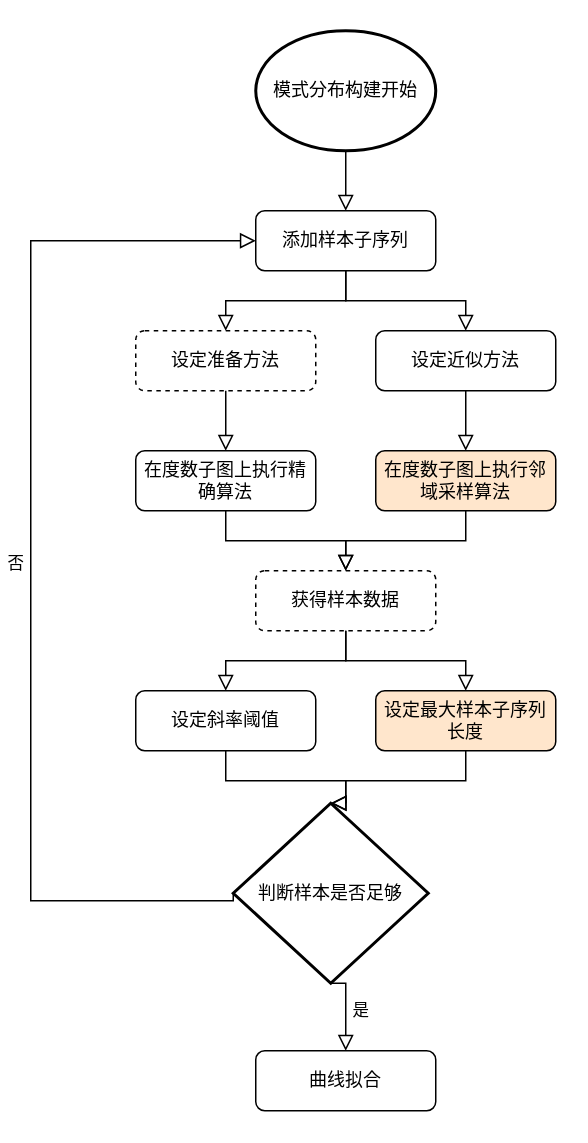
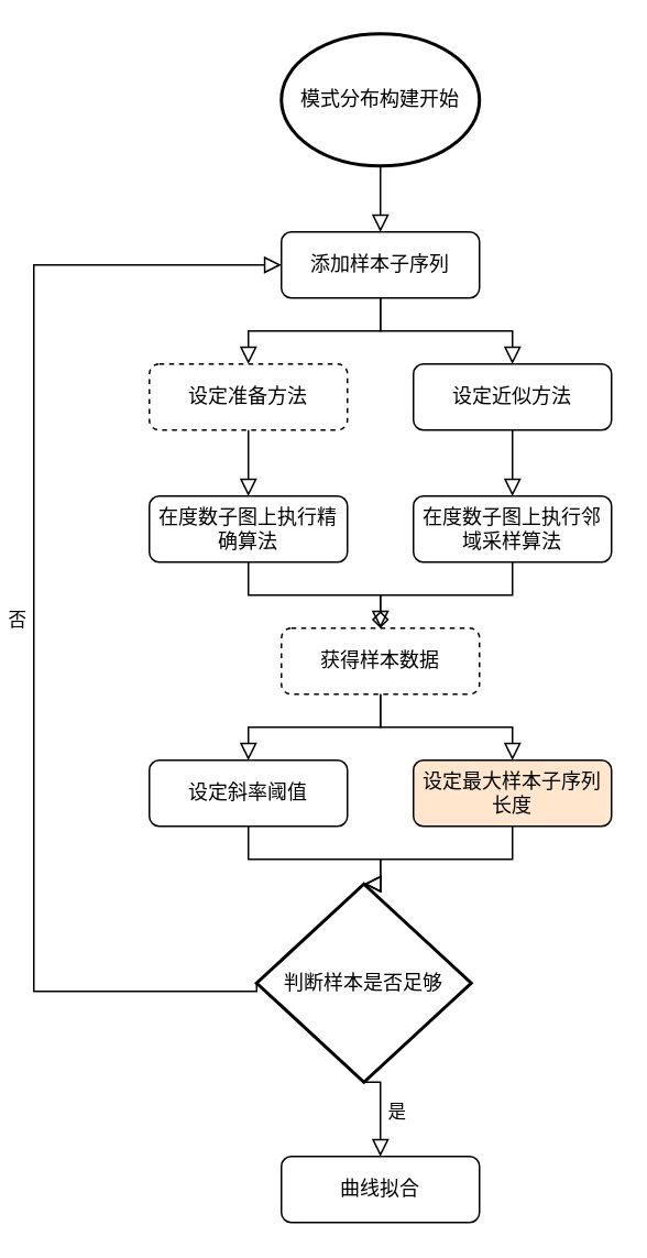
  <mxCell id="0" />
  <mxCell id="1" parent="0" />
  <mxCell id="2" value="模式分布构建开始" style="strokeWidth=2;html=1;shape=mxgraph.flowchart.start_1;whiteSpace=wrap;" vertex="1" parent="1"><mxGeometry x="170" y="20" width="120" height="80" as="geometry" /></mxCell>
  <mxCell id="3" value="添加样本子序列" style="rounded=1;whiteSpace=wrap;html=1;fontSize=12;glass=0;strokeWidth=1;shadow=0;" vertex="1" parent="1"><mxGeometry x="170" y="140" width="120" height="40" as="geometry" /></mxCell>
  <mxCell id="4" value="设定准备方法" style="rounded=1;whiteSpace=wrap;html=1;fontSize=12;glass=0;strokeWidth=1;shadow=0;dashed=1;" vertex="1" parent="1"><mxGeometry x="90" y="220" width="120" height="40" as="geometry" /></mxCell>
  <mxCell id="5" value="设定近似方法" style="rounded=1;whiteSpace=wrap;html=1;fontSize=12;glass=0;strokeWidth=1;shadow=0;" vertex="1" parent="1"><mxGeometry x="250" y="220" width="120" height="40" as="geometry" /></mxCell>
  <mxCell id="6" value="在度数子图上执行精确算法" style="rounded=1;whiteSpace=wrap;html=1;fontSize=12;glass=0;strokeWidth=1;shadow=0;" vertex="1" parent="1"><mxGeometry x="90" y="300" width="120" height="40" as="geometry" /></mxCell>
- <mxCell id="7" value="在度数子图上执行邻域采样算法" style="rounded=1;whiteSpace=wrap;html=1;fontSize=12;glass=0;strokeWidth=1;shadow=0;fillColor=#ffe6cc;" vertex="1" parent="1"><mxGeometry x="250" y="300" width="120" height="40" as="geometry" /></mxCell>
+ <mxCell id="7" value="在度数子图上执行邻域采样算法" style="rounded=1;whiteSpace=wrap;html=1;fontSize=12;glass=0;strokeWidth=1;shadow=0;" vertex="1" parent="1"><mxGeometry x="250" y="300" width="120" height="40" as="geometry" /></mxCell>
  <mxCell id="8" value="获得样本数据" style="rounded=1;whiteSpace=wrap;html=1;fontSize=12;glass=0;strokeWidth=1;shadow=0;dashed=1;" vertex="1" parent="1"><mxGeometry x="170" y="380" width="120" height="40" as="geometry" /></mxCell>
  <mxCell id="9" value="设定斜率阈值" style="rounded=1;whiteSpace=wrap;html=1;fontSize=12;glass=0;strokeWidth=1;shadow=0;" vertex="1" parent="1"><mxGeometry x="90" y="460" width="120" height="40" as="geometry" /></mxCell>
  <mxCell id="10" value="设定最大样本子序列长度" style="rounded=1;whiteSpace=wrap;html=1;fontSize=12;glass=0;strokeWidth=1;shadow=0;fillColor=#ffe6cc;" vertex="1" parent="1"><mxGeometry x="250" y="460" width="120" height="40" as="geometry" /></mxCell>
  <mxCell id="11" value="判断样本是否足够" style="strokeWidth=2;html=1;shape=mxgraph.flowchart.decision;whiteSpace=wrap;" vertex="1" parent="1"><mxGeometry x="155" y="535" width="130" height="120" as="geometry" /></mxCell>
  <mxCell id="12" value="否" style="edgeStyle=orthogonalEdgeStyle;rounded=0;html=1;jettySize=auto;orthogonalLoop=1;fontSize=11;endArrow=block;endFill=0;endSize=8;strokeWidth=1;shadow=0;labelBackgroundColor=none;exitX=0;exitY=0.5;exitDx=0;exitDy=0;entryX=0;entryY=0.5;entryDx=0;entryDy=0;exitPerimeter=0;" edge="1" parent="1" source="11" target="3"><mxGeometry y="10" relative="1" as="geometry"><mxPoint as="offset" /><mxPoint x="90" y="360" as="targetPoint" /><Array as="points"><mxPoint x="20" y="600" /><mxPoint x="20" y="160" /></Array><mxPoint x="90" y="540" as="sourcePoint" /></mxGeometry></mxCell>
  <mxCell id="13" value="曲线拟合" style="rounded=1;whiteSpace=wrap;html=1;fontSize=12;glass=0;strokeWidth=1;shadow=0;" vertex="1" parent="1"><mxGeometry x="170" y="700" width="120" height="40" as="geometry" /></mxCell>
  <mxCell id="14" value="是" style="edgeStyle=orthogonalEdgeStyle;rounded=0;html=1;jettySize=auto;orthogonalLoop=1;fontSize=11;endArrow=block;endFill=0;endSize=8;strokeWidth=1;shadow=0;labelBackgroundColor=none;exitX=0.5;exitY=1;exitDx=0;exitDy=0;entryX=0.5;entryY=0;entryDx=0;entryDy=0;exitPerimeter=0;" edge="1" parent="1" source="11" target="13"><mxGeometry y="10" relative="1" as="geometry"><mxPoint as="offset" /><mxPoint x="180" y="170" as="targetPoint" /><Array as="points"><mxPoint x="230" y="660" /><mxPoint x="230" y="660" /></Array><mxPoint x="175" y="610" as="sourcePoint" /></mxGeometry></mxCell>
  <mxCell id="15" value="" style="edgeStyle=orthogonalEdgeStyle;rounded=0;html=1;jettySize=auto;orthogonalLoop=1;fontSize=11;endArrow=block;endFill=0;endSize=8;strokeWidth=1;shadow=0;labelBackgroundColor=none;exitX=0.5;exitY=1;exitDx=0;exitDy=0;entryX=0.5;entryY=0;entryDx=0;entryDy=0;exitPerimeter=0;" edge="1" parent="1" source="2" target="3"><mxGeometry y="10" relative="1" as="geometry"><mxPoint as="offset" /><mxPoint x="240" y="710" as="targetPoint" /><Array as="points"><mxPoint x="230" y="120" /><mxPoint x="230" y="120" /></Array><mxPoint x="240" y="670" as="sourcePoint" /></mxGeometry></mxCell>
  <mxCell id="16" value="" style="edgeStyle=orthogonalEdgeStyle;rounded=0;html=1;jettySize=auto;orthogonalLoop=1;fontSize=11;endArrow=block;endFill=0;endSize=8;strokeWidth=1;shadow=0;labelBackgroundColor=none;exitX=0.5;exitY=1;exitDx=0;exitDy=0;entryX=0.5;entryY=0;entryDx=0;entryDy=0;" edge="1" parent="1" source="3" target="4"><mxGeometry y="10" relative="1" as="geometry"><mxPoint as="offset" /><mxPoint x="240" y="150" as="targetPoint" /><Array as="points"><mxPoint x="230" y="200" /><mxPoint x="150" y="200" /></Array><mxPoint x="240" y="110" as="sourcePoint" /></mxGeometry></mxCell>
  <mxCell id="17" value="" style="edgeStyle=orthogonalEdgeStyle;rounded=0;html=1;jettySize=auto;orthogonalLoop=1;fontSize=11;endArrow=block;endFill=0;endSize=8;strokeWidth=1;shadow=0;labelBackgroundColor=none;exitX=0.5;exitY=1;exitDx=0;exitDy=0;entryX=0.5;entryY=0;entryDx=0;entryDy=0;" edge="1" parent="1" source="3" target="5"><mxGeometry y="10" relative="1" as="geometry"><mxPoint as="offset" /><mxPoint x="250" y="160" as="targetPoint" /><Array as="points"><mxPoint x="230" y="200" /><mxPoint x="310" y="200" /></Array><mxPoint x="250" y="120" as="sourcePoint" /></mxGeometry></mxCell>
  <mxCell id="18" value="" style="edgeStyle=orthogonalEdgeStyle;rounded=0;html=1;jettySize=auto;orthogonalLoop=1;fontSize=11;endArrow=block;endFill=0;endSize=8;strokeWidth=1;shadow=0;labelBackgroundColor=none;exitX=0.5;exitY=1;exitDx=0;exitDy=0;entryX=0.5;entryY=0;entryDx=0;entryDy=0;" edge="1" parent="1" source="4" target="6"><mxGeometry y="10" relative="1" as="geometry"><mxPoint as="offset" /><mxPoint x="260" y="170" as="targetPoint" /><Array as="points"><mxPoint x="150" y="300" /><mxPoint x="150" y="300" /></Array><mxPoint x="260" y="130" as="sourcePoint" /></mxGeometry></mxCell>
  <mxCell id="19" value="" style="edgeStyle=orthogonalEdgeStyle;rounded=0;html=1;jettySize=auto;orthogonalLoop=1;fontSize=11;endArrow=block;endFill=0;endSize=8;strokeWidth=1;shadow=0;labelBackgroundColor=none;exitX=0.5;exitY=1;exitDx=0;exitDy=0;entryX=0.5;entryY=0;entryDx=0;entryDy=0;" edge="1" parent="1" source="5" target="7"><mxGeometry y="10" relative="1" as="geometry"><mxPoint as="offset" /><mxPoint x="270" y="180" as="targetPoint" /><Array as="points"><mxPoint x="310" y="280" /><mxPoint x="310" y="280" /></Array><mxPoint x="270" y="140" as="sourcePoint" /></mxGeometry></mxCell>
- <mxCell id="20" value="" style="edgeStyle=orthogonalEdgeStyle;rounded=0;html=1;jettySize=auto;orthogonalLoop=1;fontSize=11;endArrow=block;endFill=0;endSize=8;strokeWidth=1;shadow=0;labelBackgroundColor=none;exitX=0.5;exitY=1;exitDx=0;exitDy=0;" edge="1" parent="1" source="6" target="8"><mxGeometry y="10" relative="1" as="geometry"><mxPoint as="offset" /><mxPoint x="160" y="310" as="targetPoint" /><Array as="points"><mxPoint x="150" y="360" /><mxPoint x="230" y="360" /></Array><mxPoint x="160" y="270" as="sourcePoint" /></mxGeometry></mxCell>
+ <mxCell id="20" value="" style="edgeStyle=orthogonalEdgeStyle;rounded=0;html=1;jettySize=auto;orthogonalLoop=1;fontSize=11;endArrow=diamond;endFill=0;endSize=8;strokeWidth=1;shadow=0;labelBackgroundColor=none;exitX=0.5;exitY=1;exitDx=0;exitDy=0;" edge="1" parent="1" source="6" target="8"><mxGeometry y="10" relative="1" as="geometry"><mxPoint as="offset" /><mxPoint x="160" y="310" as="targetPoint" /><Array as="points"><mxPoint x="150" y="360" /><mxPoint x="230" y="360" /></Array><mxPoint x="160" y="270" as="sourcePoint" /></mxGeometry></mxCell>
  <mxCell id="21" value="" style="edgeStyle=orthogonalEdgeStyle;rounded=0;html=1;jettySize=auto;orthogonalLoop=1;fontSize=11;endArrow=block;endFill=0;endSize=8;strokeWidth=1;shadow=0;labelBackgroundColor=none;exitX=0.5;exitY=1;exitDx=0;exitDy=0;entryX=0.5;entryY=0;entryDx=0;entryDy=0;" edge="1" parent="1" source="7" target="8"><mxGeometry y="10" relative="1" as="geometry"><mxPoint as="offset" /><mxPoint x="170" y="320" as="targetPoint" /><Array as="points"><mxPoint x="310" y="360" /><mxPoint x="230" y="360" /></Array><mxPoint x="170" y="280" as="sourcePoint" /></mxGeometry></mxCell>
  <mxCell id="22" value="" style="edgeStyle=orthogonalEdgeStyle;rounded=0;html=1;jettySize=auto;orthogonalLoop=1;fontSize=11;endArrow=block;endFill=0;endSize=8;strokeWidth=1;shadow=0;labelBackgroundColor=none;exitX=0.5;exitY=1;exitDx=0;exitDy=0;entryX=0.5;entryY=0;entryDx=0;entryDy=0;" edge="1" parent="1" source="8" target="9"><mxGeometry y="10" relative="1" as="geometry"><mxPoint as="offset" /><mxPoint x="160" y="310" as="targetPoint" /><Array as="points"><mxPoint x="230" y="440" /><mxPoint x="150" y="440" /></Array><mxPoint x="160" y="270" as="sourcePoint" /></mxGeometry></mxCell>
  <mxCell id="23" value="" style="edgeStyle=orthogonalEdgeStyle;rounded=0;html=1;jettySize=auto;orthogonalLoop=1;fontSize=11;endArrow=block;endFill=0;endSize=8;strokeWidth=1;shadow=0;labelBackgroundColor=none;exitX=0.5;exitY=1;exitDx=0;exitDy=0;entryX=0.5;entryY=0;entryDx=0;entryDy=0;" edge="1" parent="1" source="8" target="10"><mxGeometry y="10" relative="1" as="geometry"><mxPoint as="offset" /><mxPoint x="160" y="470" as="targetPoint" /><Array as="points"><mxPoint x="230" y="440" /><mxPoint x="310" y="440" /></Array><mxPoint x="240" y="430" as="sourcePoint" /></mxGeometry></mxCell>
  <mxCell id="24" value="" style="edgeStyle=orthogonalEdgeStyle;rounded=0;html=1;jettySize=auto;orthogonalLoop=1;fontSize=11;endArrow=block;endFill=0;endSize=8;strokeWidth=1;shadow=0;labelBackgroundColor=none;exitX=0.5;exitY=1;exitDx=0;exitDy=0;entryX=0.5;entryY=0;entryDx=0;entryDy=0;entryPerimeter=0;" edge="1" parent="1" source="9" target="11"><mxGeometry y="10" relative="1" as="geometry"><mxPoint as="offset" /><mxPoint x="160" y="470" as="targetPoint" /><Array as="points"><mxPoint x="150" y="520" /><mxPoint x="230" y="520" /></Array><mxPoint x="240" y="430" as="sourcePoint" /></mxGeometry></mxCell>
  <mxCell id="25" value="" style="edgeStyle=orthogonalEdgeStyle;rounded=0;html=1;jettySize=auto;orthogonalLoop=1;fontSize=11;endArrow=block;endFill=0;endSize=8;strokeWidth=1;shadow=0;labelBackgroundColor=none;exitX=0.5;exitY=1;exitDx=0;exitDy=0;entryX=0.5;entryY=0;entryDx=0;entryDy=0;entryPerimeter=0;" edge="1" parent="1" source="10" target="11"><mxGeometry y="10" relative="1" as="geometry"><mxPoint as="offset" /><mxPoint x="240" y="550" as="targetPoint" /><Array as="points"><mxPoint x="310" y="520" /><mxPoint x="230" y="520" /></Array><mxPoint x="160" y="510" as="sourcePoint" /></mxGeometry></mxCell>
